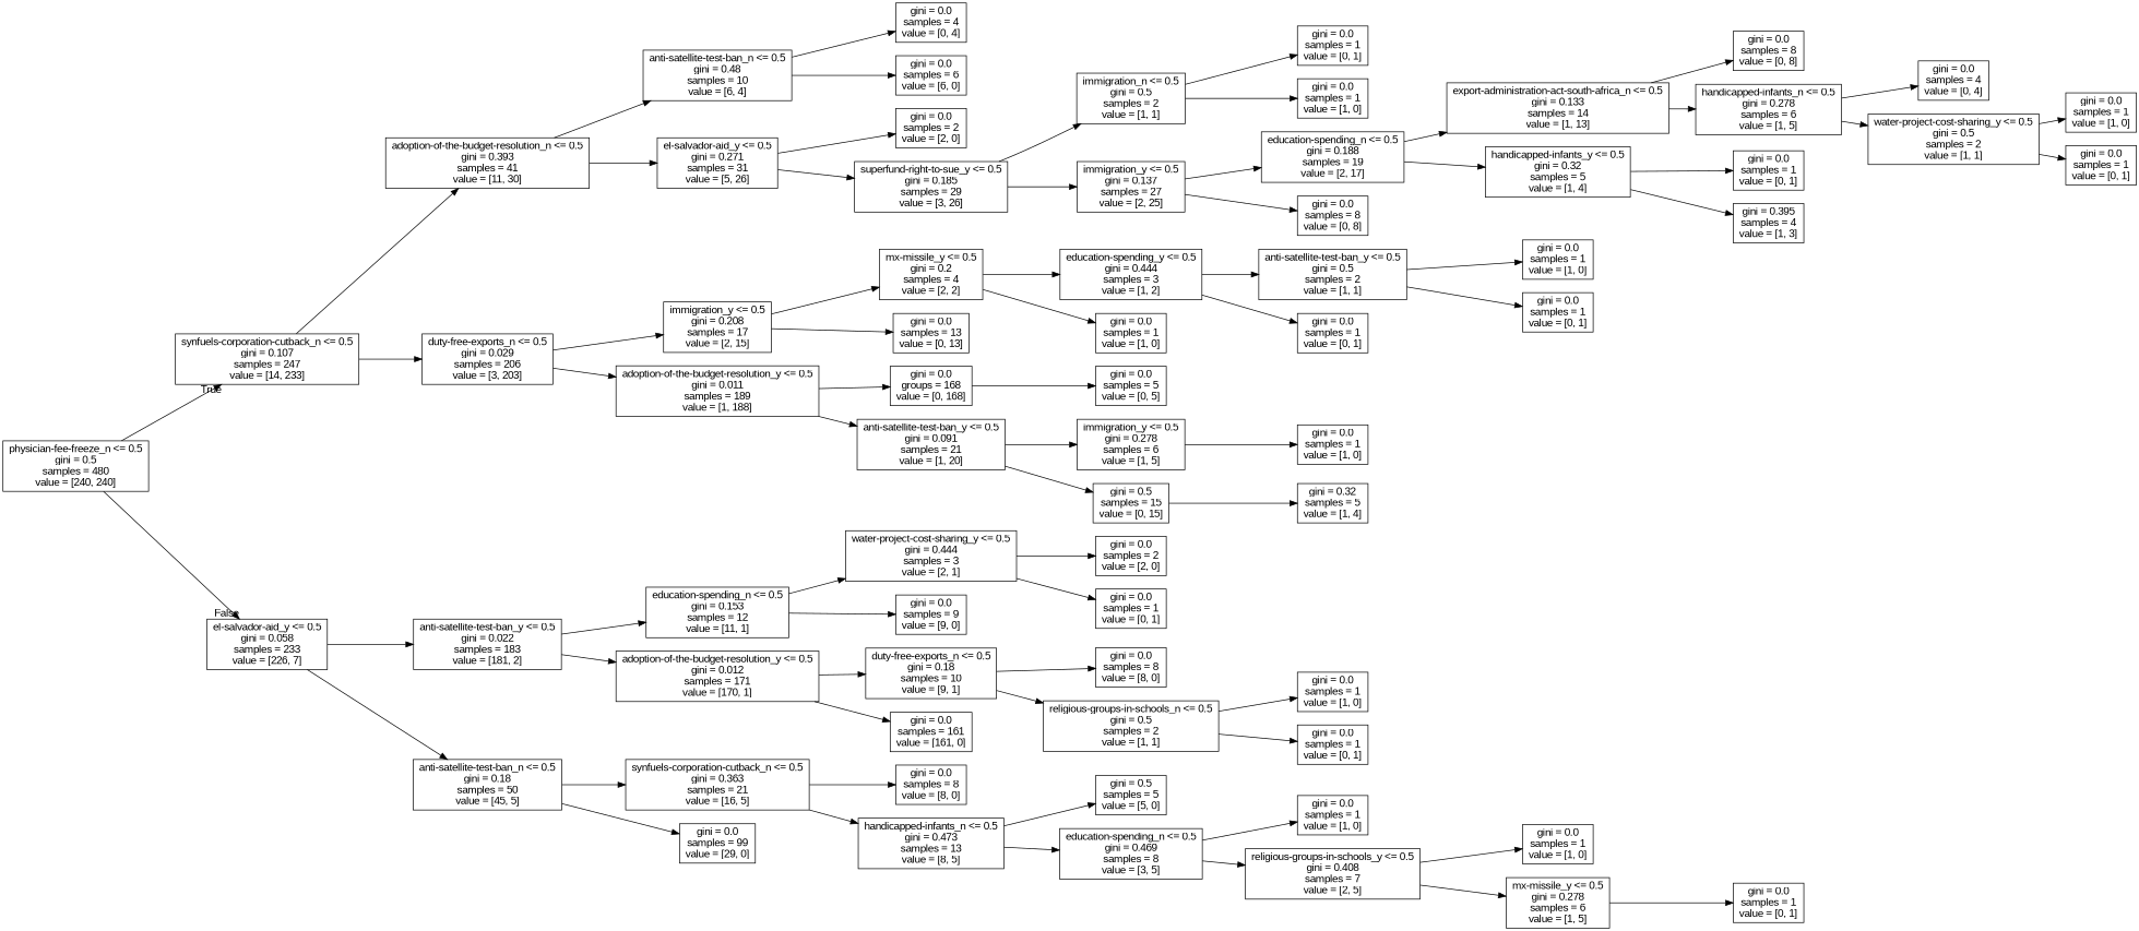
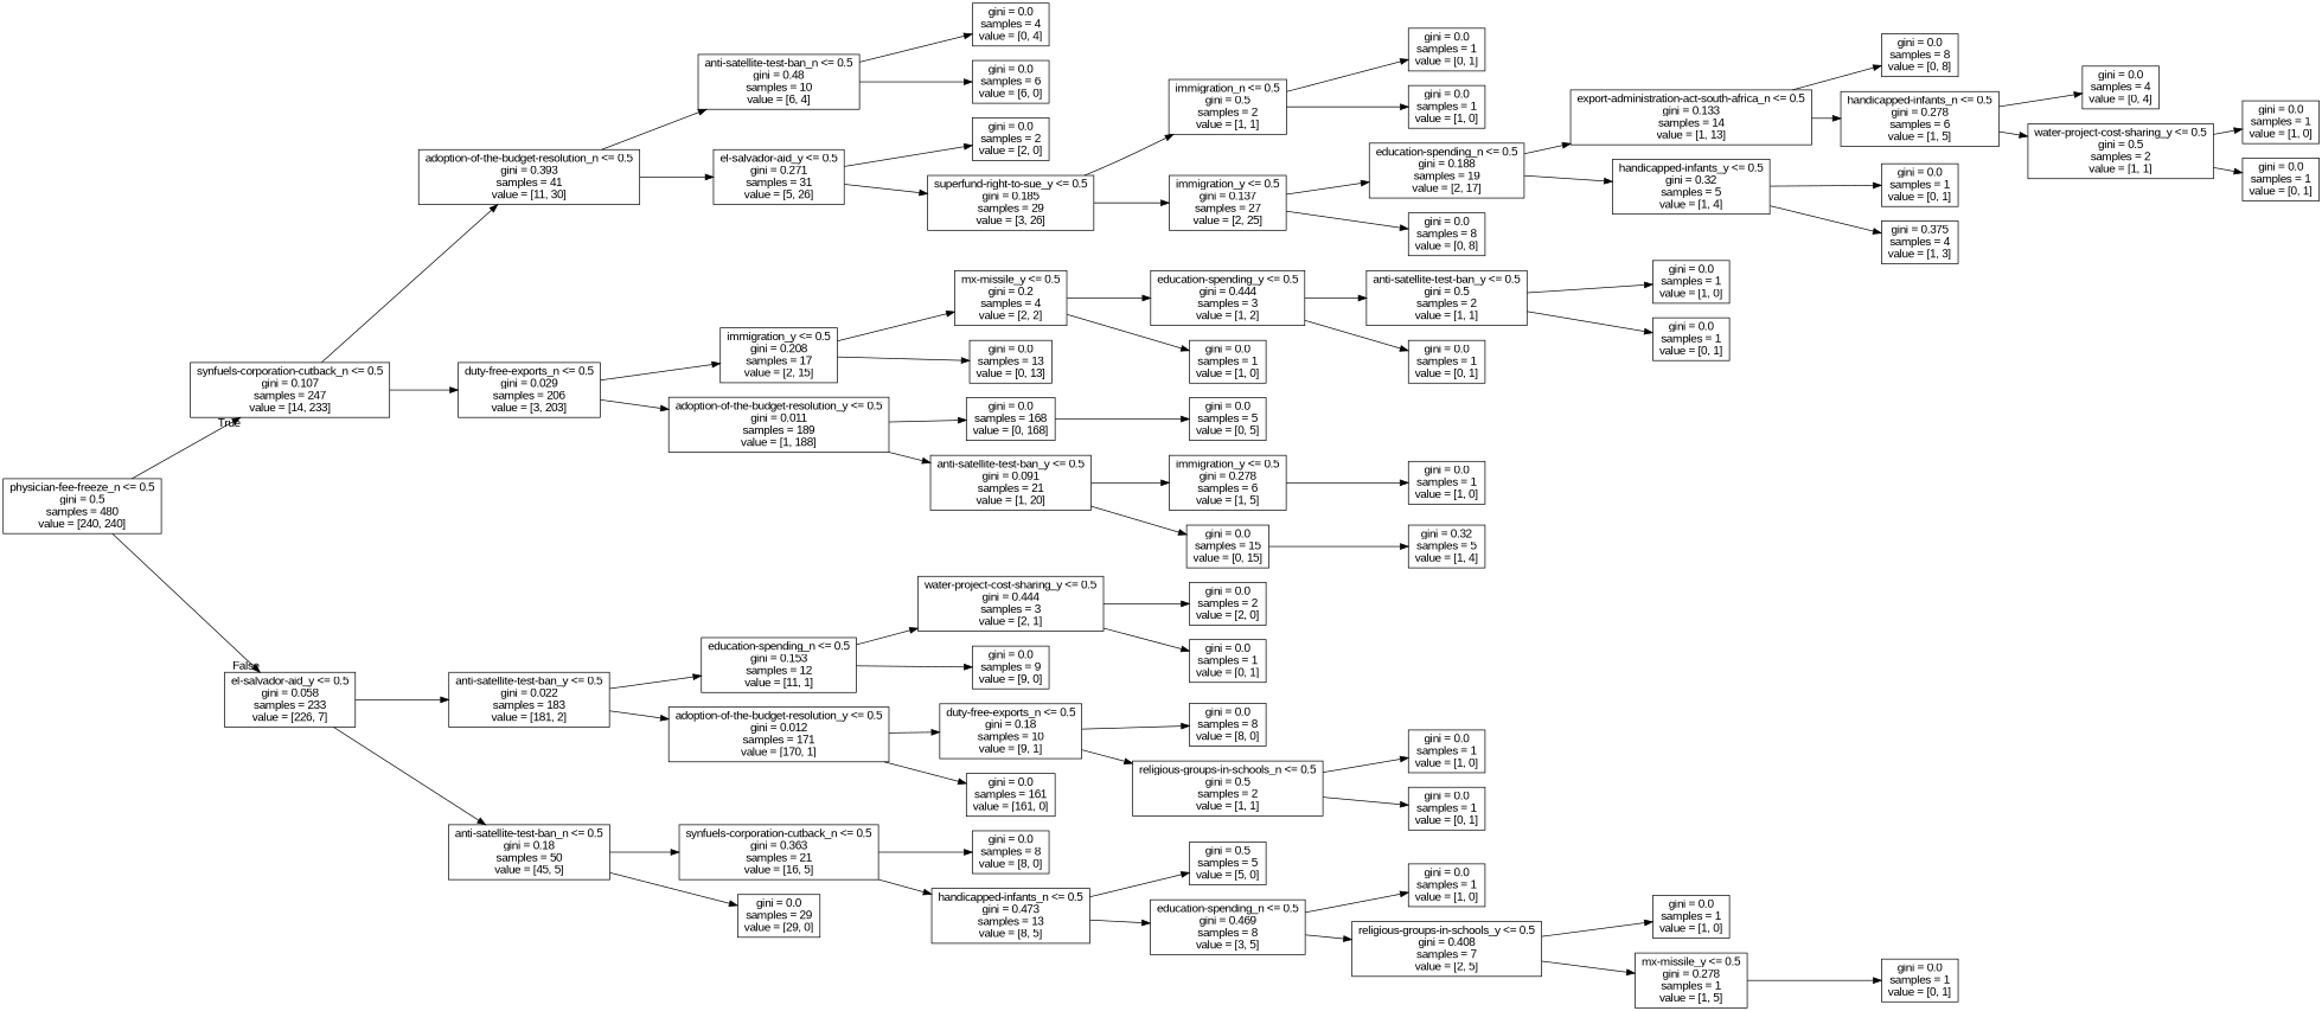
  digraph {
    fontname="Liberation Sans"
    rankdir=LR
    node [fontname="Liberation Sans" shape=box]
    edge [fontname="Liberation Sans"]
    n1 [label="physician-fee-freeze_n <= 0.5\ngini = 0.5\nsamples = 480\nvalue = [240, 240]"]
    n2 [label="synfuels-corporation-cutback_n <= 0.5\ngini = 0.107\nsamples = 247\nvalue = [14, 233]"]
    n3 [label="el-salvador-aid_y <= 0.5\ngini = 0.058\nsamples = 233\nvalue = [226, 7]"]
    n4 [label="adoption-of-the-budget-resolution_n <= 0.5\ngini = 0.393\nsamples = 41\nvalue = [11, 30]"]
    n5 [label="duty-free-exports_n <= 0.5\ngini = 0.029\nsamples = 206\nvalue = [3, 203]"]
    n6 [label="anti-satellite-test-ban_y <= 0.5\ngini = 0.022\nsamples = 183\nvalue = [181, 2]"]
    n7 [label="anti-satellite-test-ban_n <= 0.5\ngini = 0.18\nsamples = 50\nvalue = [45, 5]"]
    n8 [label="anti-satellite-test-ban_n <= 0.5\ngini = 0.48\nsamples = 10\nvalue = [6, 4]"]
    n9 [label="el-salvador-aid_y <= 0.5\ngini = 0.271\nsamples = 31\nvalue = [5, 26]"]
    n10 [label="immigration_y <= 0.5\ngini = 0.208\nsamples = 17\nvalue = [2, 15]"]
    n11 [label="adoption-of-the-budget-resolution_y <= 0.5\ngini = 0.011\nsamples = 189\nvalue = [1, 188]"]
    n12 [label="gini = 0.0\nsamples = 4\nvalue = [0, 4]"]
    n13 [label="gini = 0.0\nsamples = 6\nvalue = [6, 0]"]
    n14 [label="gini = 0.0\nsamples = 2\nvalue = [2, 0]"]
    n15 [label="superfund-right-to-sue_y <= 0.5\ngini = 0.185\nsamples = 29\nvalue = [3, 26]"]
    n16 [label="immigration_n <= 0.5\ngini = 0.5\nsamples = 2\nvalue = [1, 1]"]
    n17 [label="immigration_y <= 0.5\ngini = 0.137\nsamples = 27\nvalue = [2, 25]"]
    n18 [label="gini = 0.0\nsamples = 1\nvalue = [0, 1]"]
    n19 [label="gini = 0.0\nsamples = 1\nvalue = [1, 0]"]
    n20 [label="education-spending_n <= 0.5\ngini = 0.188\nsamples = 19\nvalue = [2, 17]"]
    n21 [label="gini = 0.0\nsamples = 8\nvalue = [0, 8]"]
    n22 [label="export-administration-act-south-africa_n <= 0.5\ngini = 0.133\nsamples = 14\nvalue = [1, 13]"]
    n23 [label="handicapped-infants_y <= 0.5\ngini = 0.32\nsamples = 5\nvalue = [1, 4]"]
    n24 [label="gini = 0.0\nsamples = 8\nvalue = [0, 8]"]
    n25 [label="handicapped-infants_n <= 0.5\ngini = 0.278\nsamples = 6\nvalue = [1, 5]"]
    n26 [label="gini = 0.0\nsamples = 1\nvalue = [0, 1]"]
-   n27 [label="gini = 0.395\nsamples = 4\nvalue = [1, 3]"]
+   n27 [label="gini = 0.375\nsamples = 4\nvalue = [1, 3]"]
    n28 [label="gini = 0.0\nsamples = 4\nvalue = [0, 4]"]
    n29 [label="water-project-cost-sharing_y <= 0.5\ngini = 0.5\nsamples = 2\nvalue = [1, 1]"]
    n30 [label="gini = 0.0\nsamples = 1\nvalue = [1, 0]"]
    n31 [label="gini = 0.0\nsamples = 1\nvalue = [0, 1]"]
    n32 [label="mx-missile_y <= 0.5\ngini = 0.2\nsamples = 4\nvalue = [2, 2]"]
    n33 [label="gini = 0.0\nsamples = 13\nvalue = [0, 13]"]
-   n34 [label="gini = 0.0\ngroups = 168\nvalue = [0, 168]"]
+   n34 [label="gini = 0.0\nsamples = 168\nvalue = [0, 168]"]
    n35 [label="anti-satellite-test-ban_y <= 0.5\ngini = 0.091\nsamples = 21\nvalue = [1, 20]"]
    n36 [label="education-spending_y <= 0.5\ngini = 0.444\nsamples = 3\nvalue = [1, 2]"]
    n37 [label="gini = 0.0\nsamples = 1\nvalue = [1, 0]"]
    n38 [label="anti-satellite-test-ban_y <= 0.5\ngini = 0.5\nsamples = 2\nvalue = [1, 1]"]
    n39 [label="gini = 0.0\nsamples = 1\nvalue = [0, 1]"]
    n40 [label="gini = 0.0\nsamples = 1\nvalue = [1, 0]"]
    n41 [label="gini = 0.0\nsamples = 1\nvalue = [0, 1]"]
    n42 [label="gini = 0.0\nsamples = 5\nvalue = [0, 5]"]
    n43 [label="immigration_y <= 0.5\ngini = 0.278\nsamples = 6\nvalue = [1, 5]"]
-   n44 [label="gini = 0.5\nsamples = 15\nvalue = [0, 15]"]
+   n44 [label="gini = 0.0\nsamples = 15\nvalue = [0, 15]"]
    n45 [label="gini = 0.0\nsamples = 1\nvalue = [1, 0]"]
    n46 [label="gini = 0.32\nsamples = 5\nvalue = [1, 4]"]
    n47 [label="education-spending_n <= 0.5\ngini = 0.153\nsamples = 12\nvalue = [11, 1]"]
    n48 [label="adoption-of-the-budget-resolution_y <= 0.5\ngini = 0.012\nsamples = 171\nvalue = [170, 1]"]
    n49 [label="synfuels-corporation-cutback_n <= 0.5\ngini = 0.363\nsamples = 21\nvalue = [16, 5]"]
-   n50 [label="gini = 0.0\nsamples = 99\nvalue = [29, 0]"]
+   n50 [label="gini = 0.0\nsamples = 29\nvalue = [29, 0]"]
    n51 [label="water-project-cost-sharing_y <= 0.5\ngini = 0.444\nsamples = 3\nvalue = [2, 1]"]
    n52 [label="gini = 0.0\nsamples = 9\nvalue = [9, 0]"]
    n53 [label="duty-free-exports_n <= 0.5\ngini = 0.18\nsamples = 10\nvalue = [9, 1]"]
    n54 [label="gini = 0.0\nsamples = 161\nvalue = [161, 0]"]
    n55 [label="gini = 0.0\nsamples = 2\nvalue = [2, 0]"]
    n56 [label="gini = 0.0\nsamples = 1\nvalue = [0, 1]"]
    n57 [label="gini = 0.0\nsamples = 8\nvalue = [8, 0]"]
    n58 [label="religious-groups-in-schools_n <= 0.5\ngini = 0.5\nsamples = 2\nvalue = [1, 1]"]
    n59 [label="gini = 0.0\nsamples = 1\nvalue = [1, 0]"]
    n60 [label="gini = 0.0\nsamples = 1\nvalue = [0, 1]"]
    n61 [label="gini = 0.0\nsamples = 8\nvalue = [8, 0]"]
    n62 [label="handicapped-infants_n <= 0.5\ngini = 0.473\nsamples = 13\nvalue = [8, 5]"]
    n63 [label="gini = 0.5\nsamples = 5\nvalue = [5, 0]"]
    n64 [label="education-spending_n <= 0.5\ngini = 0.469\nsamples = 8\nvalue = [3, 5]"]
    n65 [label="gini = 0.0\nsamples = 1\nvalue = [1, 0]"]
    n66 [label="religious-groups-in-schools_y <= 0.5\ngini = 0.408\nsamples = 7\nvalue = [2, 5]"]
    n67 [label="gini = 0.0\nsamples = 1\nvalue = [1, 0]"]
-   n68 [label="mx-missile_y <= 0.5\ngini = 0.278\nsamples = 6\nvalue = [1, 5]"]
+   n68 [label="mx-missile_y <= 0.5\ngini = 0.278\nsamples = 1\nvalue = [1, 5]"]
    n69 [label="gini = 0.0\nsamples = 1\nvalue = [0, 1]"]
    n1 -> n2 [headlabel=True labelangle=45 labeldistance=2.5]
    n1 -> n3 [headlabel=False labelangle=-45 labeldistance=2.5]
    n2 -> n4
    n2 -> n5
    n3 -> n6
    n3 -> n7
    n4 -> n8
    n4 -> n9
    n5 -> n10
    n5 -> n11
    n6 -> n47
    n6 -> n48
    n7 -> n49
    n7 -> n50
    n8 -> n12
    n8 -> n13
    n9 -> n14
    n9 -> n15
    n10 -> n32
    n10 -> n33
    n11 -> n34
    n11 -> n35
    n15 -> n16
    n15 -> n17
    n16 -> n18
    n16 -> n19
    n17 -> n20
    n17 -> n21
    n20 -> n22
    n20 -> n23
    n22 -> n24
    n22 -> n25
    n23 -> n26
    n23 -> n27
    n25 -> n28
    n25 -> n29
    n29 -> n30
    n29 -> n31
    n32 -> n36
    n32 -> n37
    n34 -> n42
    n35 -> n43
    n35 -> n44
    n36 -> n38
    n36 -> n39
    n38 -> n40
    n38 -> n41
    n43 -> n45
    n44 -> n46
    n47 -> n51
    n47 -> n52
    n48 -> n53
    n48 -> n54
    n49 -> n61
    n49 -> n62
    n51 -> n55
    n51 -> n56
    n53 -> n57
    n53 -> n58
    n58 -> n59
    n58 -> n60
    n62 -> n63
    n62 -> n64
    n64 -> n65
    n64 -> n66
    n66 -> n67
    n66 -> n68
    n68 -> n69
  }
